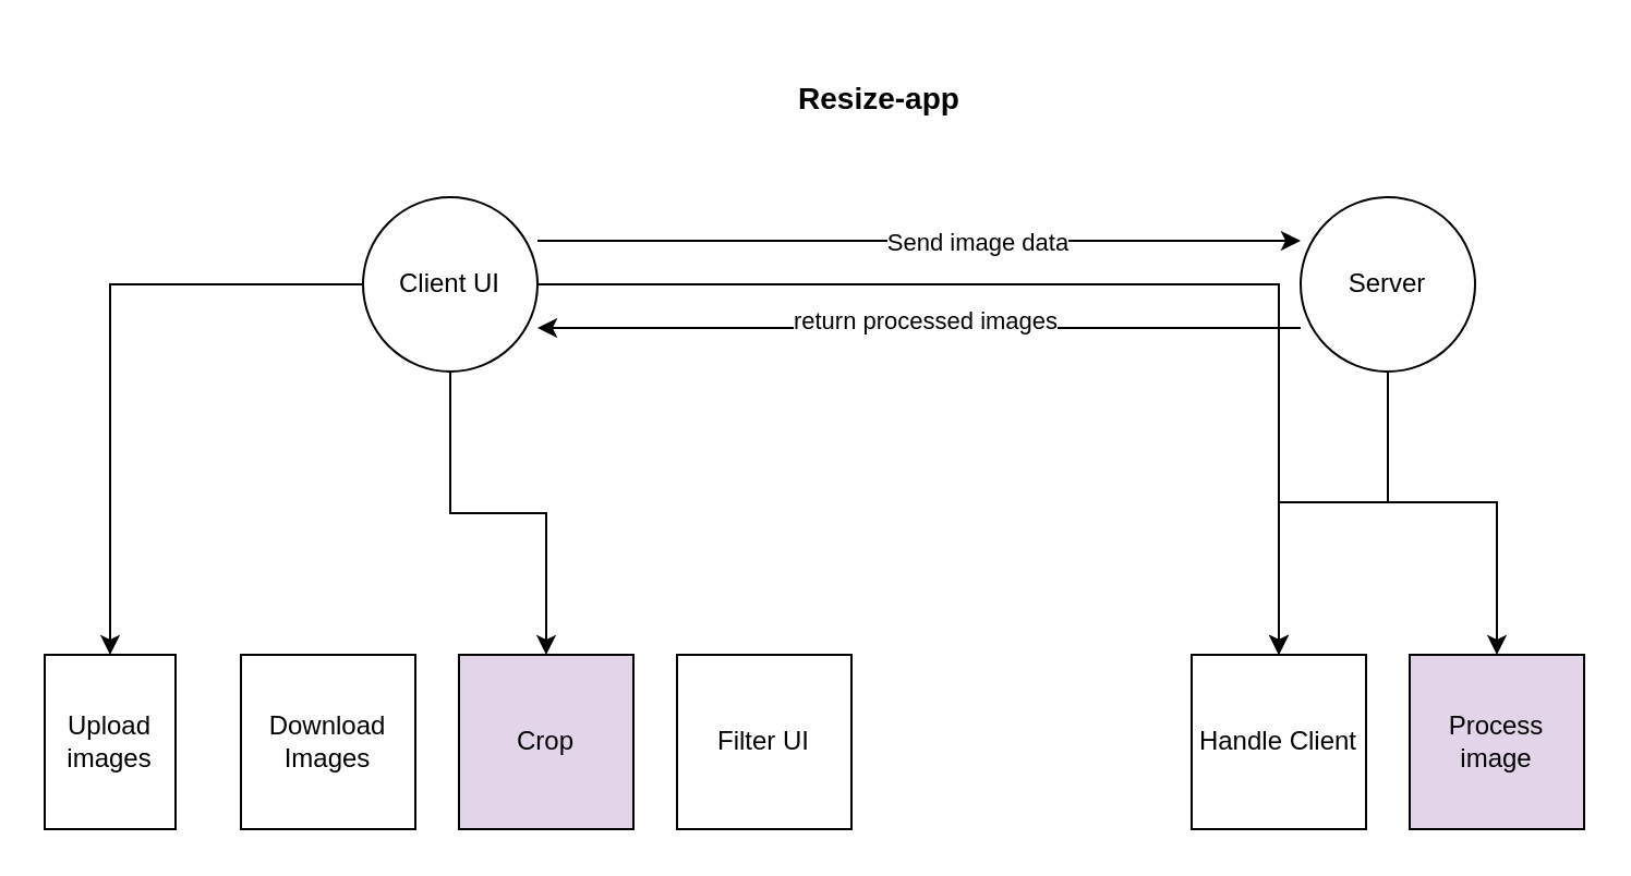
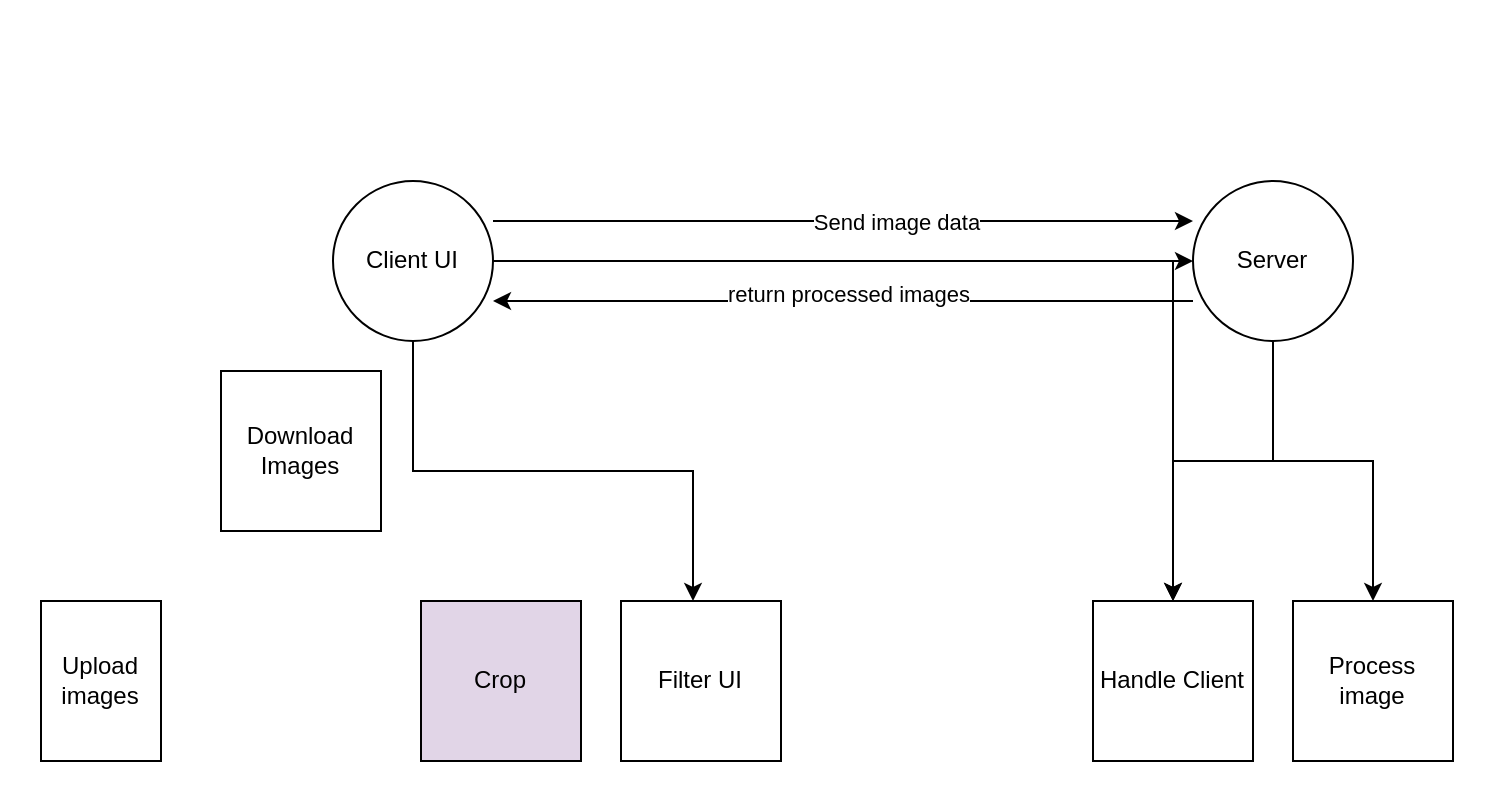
  <mxCell id="0" />
  <mxCell id="1" parent="0" />
- <mxCell id="2" style="edgeStyle=orthogonalEdgeStyle;rounded=0;orthogonalLoop=1;jettySize=auto;html=1;entryX=0.5;entryY=0;entryDx=0;entryDy=0;" parent="1" source="8" target="9" edge="1"><mxGeometry relative="1" as="geometry" /></mxCell>
+ <mxCell id="2" style="edgeStyle=orthogonalEdgeStyle;rounded=0;orthogonalLoop=1;jettySize=auto;html=1;" parent="1" source="8" target="15" edge="1"><mxGeometry relative="1" as="geometry" /></mxCell>
  <mxCell id="3" style="edgeStyle=orthogonalEdgeStyle;rounded=0;orthogonalLoop=1;jettySize=auto;html=1;" parent="1" source="8" target="17" edge="1"><mxGeometry relative="1" as="geometry" /></mxCell>
- <mxCell id="4" style="edgeStyle=orthogonalEdgeStyle;rounded=0;orthogonalLoop=1;jettySize=auto;html=1;" parent="1" source="8" target="12" edge="1"><mxGeometry relative="1" as="geometry" /></mxCell>
+ <mxCell id="5" style="edgeStyle=orthogonalEdgeStyle;rounded=0;orthogonalLoop=1;jettySize=auto;html=1;" parent="1" source="8" target="11" edge="1"><mxGeometry relative="1" as="geometry"><Array as="points"><mxPoint x="206" y="235" /><mxPoint x="346" y="235" /></Array></mxGeometry></mxCell>
  <mxCell id="6" style="edgeStyle=orthogonalEdgeStyle;rounded=0;orthogonalLoop=1;jettySize=auto;html=1;" parent="1" edge="1"><mxGeometry relative="1" as="geometry"><mxPoint x="246" y="110" as="sourcePoint" /><mxPoint x="596" y="110" as="targetPoint" /></mxGeometry></mxCell>
  <mxCell id="7" value="Send image data" style="edgeLabel;html=1;align=center;verticalAlign=middle;resizable=0;points=[];" parent="6" vertex="1" connectable="0"><mxGeometry x="0.071" y="-2" relative="1" as="geometry"><mxPoint x="14" y="-2" as="offset" /></mxGeometry></mxCell>
  <mxCell id="8" value="Client UI" style="ellipse;whiteSpace=wrap;html=1;aspect=fixed;" parent="1" vertex="1"><mxGeometry x="166" y="90" width="80" height="80" as="geometry" /></mxCell>
  <mxCell id="9" value="Upload images" style="whiteSpace=wrap;html=1;aspect=fixed;" parent="1" vertex="1"><mxGeometry x="20" y="300" width="60" height="80" as="geometry" /></mxCell>
- <mxCell id="10" value="Download Images" style="whiteSpace=wrap;html=1;aspect=fixed;" parent="1" vertex="1"><mxGeometry x="110" y="300" width="80" height="80" as="geometry" /></mxCell>
+ <mxCell id="10" value="Download Images" style="whiteSpace=wrap;html=1;aspect=fixed;" parent="1" vertex="1"><mxGeometry x="110" y="185" width="80" height="80" as="geometry" /></mxCell>
  <mxCell id="11" value="Filter UI" style="whiteSpace=wrap;html=1;aspect=fixed;" parent="1" vertex="1"><mxGeometry x="310" y="300" width="80" height="80" as="geometry" /></mxCell>
  <mxCell id="12" value="Crop" style="whiteSpace=wrap;html=1;aspect=fixed;fillColor=#e1d5e7;" parent="1" vertex="1"><mxGeometry x="210" y="300" width="80" height="80" as="geometry" /></mxCell>
  <mxCell id="13" style="edgeStyle=orthogonalEdgeStyle;rounded=0;orthogonalLoop=1;jettySize=auto;html=1;" parent="1" source="15" target="17" edge="1"><mxGeometry relative="1" as="geometry"><Array as="points"><mxPoint x="636" y="230" /><mxPoint x="586" y="230" /></Array></mxGeometry></mxCell>
  <mxCell id="14" style="edgeStyle=orthogonalEdgeStyle;rounded=0;orthogonalLoop=1;jettySize=auto;html=1;" parent="1" source="15" target="16" edge="1"><mxGeometry relative="1" as="geometry"><Array as="points"><mxPoint x="636" y="230" /><mxPoint x="686" y="230" /></Array></mxGeometry></mxCell>
  <mxCell id="15" value="Server" style="ellipse;whiteSpace=wrap;html=1;aspect=fixed;" parent="1" vertex="1"><mxGeometry x="596" y="90" width="80" height="80" as="geometry" /></mxCell>
- <mxCell id="16" value="Process image" style="whiteSpace=wrap;html=1;aspect=fixed;fillColor=#e1d5e7;" parent="1" vertex="1"><mxGeometry x="646" y="300" width="80" height="80" as="geometry" /></mxCell>
+ <mxCell id="16" value="Process image" style="whiteSpace=wrap;html=1;aspect=fixed;" parent="1" vertex="1"><mxGeometry x="646" y="300" width="80" height="80" as="geometry" /></mxCell>
  <mxCell id="17" value="Handle Client" style="whiteSpace=wrap;html=1;aspect=fixed;" parent="1" vertex="1"><mxGeometry x="546" y="300" width="80" height="80" as="geometry" /></mxCell>
- <mxCell id="18" value="Resize-app" style="text;html=1;align=center;verticalAlign=middle;whiteSpace=wrap;rounded=0;fontStyle=1;fontSize=14;" parent="1" vertex="1"><mxGeometry x="330" y="20" width="146" height="50" as="geometry" /></mxCell>
  <mxCell id="19" style="edgeStyle=orthogonalEdgeStyle;rounded=0;orthogonalLoop=1;jettySize=auto;html=1;" edge="1" parent="1"><mxGeometry relative="1" as="geometry"><mxPoint x="596" y="150" as="sourcePoint" /><mxPoint x="246" y="150" as="targetPoint" /></mxGeometry></mxCell>
  <mxCell id="20" value="return processed images" style="edgeLabel;html=1;align=center;verticalAlign=middle;resizable=0;points=[];" vertex="1" connectable="0" parent="19"><mxGeometry x="0.071" y="-2" relative="1" as="geometry"><mxPoint x="14" y="-2" as="offset" /></mxGeometry></mxCell>
